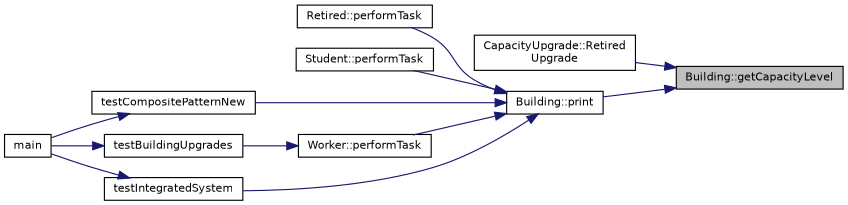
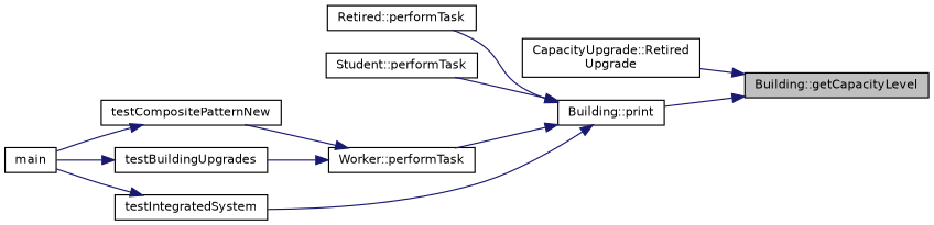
  digraph {
    rankdir=RL
    node [color=black fillcolor=white fontname=Helvetica fontsize=10 shape=record style=filled]
    edge [color=midnightblue dir=back fontname=Helvetica fontsize=10 labelfontname=Helvetica labelfontsize=10 style=solid]
    n1 [fillcolor=grey75 fontcolor=black height=0.2 label="Building::getCapacityLevel" width=0.4]
    n2 [height=0.2 label="CapacityUpgrade::Retired\lUpgrade" width=0.4]
    n3 [height=0.2 label="Building::print" width=0.4]
    n4 [height=0.2 label="Retired::performTask" width=0.4]
    n5 [height=0.2 label="Student::performTask" width=0.4]
    n6 [height=0.2 label="Worker::performTask" width=0.4]
    n7 [height=0.2 label=testCompositePatternNew width=0.4]
    n8 [height=0.2 label=testIntegratedSystem width=0.4]
    n9 [height=0.2 label=testBuildingUpgrades width=0.4]
    n10 [height=0.2 label=main width=0.4]
    n1 -> n2
    n1 -> n3
    n3 -> n4
    n3 -> n5
    n3 -> n6
-   n3 -> n7
+   n6 -> n7
    n3 -> n8
    n6 -> n9
    n7 -> n10
    n8 -> n10
    n9 -> n10
  }
